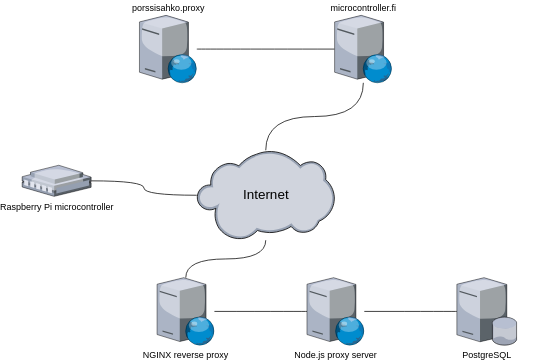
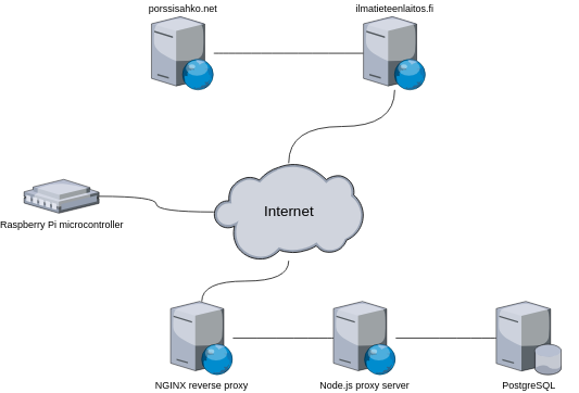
  <mxCell id="0" />
  <mxCell id="1" parent="0" />
  <mxCell id="2" value="Internet" style="verticalLabelPosition=middle;sketch=0;aspect=fixed;html=1;verticalAlign=middle;strokeColor=none;align=center;outlineConnect=0;shape=mxgraph.citrix.cloud;labelPosition=center;fontSize=18;" vertex="1" parent="1"><mxGeometry x="253" y="200" width="183.87" height="120" as="geometry" /></mxCell>
  <mxCell id="3" style="edgeStyle=orthogonalEdgeStyle;rounded=0;orthogonalLoop=1;jettySize=auto;html=1;endArrow=none;endFill=0;curved=1;" edge="1" parent="1" source="4" target="6"><mxGeometry relative="1" as="geometry" /></mxCell>
- <mxCell id="4" value="porssisahko.proxy" style="verticalLabelPosition=top;sketch=0;aspect=fixed;html=1;verticalAlign=bottom;strokeColor=none;align=center;outlineConnect=0;shape=mxgraph.citrix.web_server;labelPosition=center;" vertex="1" parent="1"><mxGeometry x="176.5" y="20" width="76.5" height="90" as="geometry" /></mxCell>
+ <mxCell id="4" value="porssisahko.net" style="verticalLabelPosition=top;sketch=0;aspect=fixed;html=1;verticalAlign=bottom;strokeColor=none;align=center;outlineConnect=0;shape=mxgraph.citrix.web_server;labelPosition=center;" vertex="1" parent="1"><mxGeometry x="176.5" y="20" width="76.5" height="90" as="geometry" /></mxCell>
  <mxCell id="5" style="edgeStyle=orthogonalEdgeStyle;shape=connector;curved=1;rounded=0;orthogonalLoop=1;jettySize=auto;html=1;labelBackgroundColor=default;strokeColor=default;fontFamily=Helvetica;fontSize=11;fontColor=default;endArrow=none;endFill=0;" edge="1" parent="1" source="6" target="2"><mxGeometry relative="1" as="geometry" /></mxCell>
- <mxCell id="6" value="microcontroller.fi" style="verticalLabelPosition=top;sketch=0;aspect=fixed;html=1;verticalAlign=bottom;strokeColor=none;align=center;outlineConnect=0;shape=mxgraph.citrix.web_server;labelPosition=center;" vertex="1" parent="1"><mxGeometry x="436.87" y="20" width="76.5" height="90" as="geometry" /></mxCell>
+ <mxCell id="6" value="ilmatieteenlaitos.fi" style="verticalLabelPosition=top;sketch=0;aspect=fixed;html=1;verticalAlign=bottom;strokeColor=none;align=center;outlineConnect=0;shape=mxgraph.citrix.web_server;labelPosition=center;" vertex="1" parent="1"><mxGeometry x="436.87" y="20" width="76.5" height="90" as="geometry" /></mxCell>
  <mxCell id="7" style="edgeStyle=orthogonalEdgeStyle;shape=connector;curved=1;rounded=0;orthogonalLoop=1;jettySize=auto;html=1;labelBackgroundColor=default;strokeColor=default;fontFamily=Helvetica;fontSize=11;fontColor=default;endArrow=none;endFill=0;" edge="1" parent="1" source="8" target="10"><mxGeometry relative="1" as="geometry" /></mxCell>
  <mxCell id="8" value="Node.js proxy server" style="verticalLabelPosition=bottom;sketch=0;aspect=fixed;html=1;verticalAlign=top;strokeColor=none;align=center;outlineConnect=0;shape=mxgraph.citrix.web_server;labelPosition=center;" vertex="1" parent="1"><mxGeometry x="400" y="370" width="76.5" height="90" as="geometry" /></mxCell>
  <mxCell id="9" style="edgeStyle=orthogonalEdgeStyle;shape=connector;curved=1;rounded=0;orthogonalLoop=1;jettySize=auto;html=1;labelBackgroundColor=default;strokeColor=default;fontFamily=Helvetica;fontSize=11;fontColor=default;endArrow=none;endFill=0;" edge="1" parent="1" source="10" target="2"><mxGeometry relative="1" as="geometry" /></mxCell>
  <mxCell id="10" value="NGINX reverse proxy" style="verticalLabelPosition=bottom;sketch=0;aspect=fixed;html=1;verticalAlign=top;strokeColor=none;align=center;outlineConnect=0;shape=mxgraph.citrix.web_server;labelPosition=center;" vertex="1" parent="1"><mxGeometry x="200" y="370" width="76.5" height="90" as="geometry" /></mxCell>
  <mxCell id="11" style="edgeStyle=orthogonalEdgeStyle;shape=connector;curved=1;rounded=0;orthogonalLoop=1;jettySize=auto;html=1;labelBackgroundColor=default;strokeColor=default;fontFamily=Helvetica;fontSize=11;fontColor=default;endArrow=none;endFill=0;" edge="1" parent="1" source="12" target="8"><mxGeometry relative="1" as="geometry" /></mxCell>
  <mxCell id="12" value="PostgreSQL" style="verticalLabelPosition=bottom;sketch=0;aspect=fixed;html=1;verticalAlign=top;strokeColor=none;align=center;outlineConnect=0;shape=mxgraph.citrix.database_server;" vertex="1" parent="1"><mxGeometry x="600" y="370" width="80" height="90" as="geometry" /></mxCell>
  <mxCell id="13" style="edgeStyle=orthogonalEdgeStyle;shape=connector;curved=1;rounded=0;orthogonalLoop=1;jettySize=auto;html=1;labelBackgroundColor=default;strokeColor=default;fontFamily=Helvetica;fontSize=11;fontColor=default;endArrow=none;endFill=0;" edge="1" parent="1" source="14" target="2"><mxGeometry relative="1" as="geometry" /></mxCell>
  <mxCell id="14" value="Raspberry Pi microcontroller" style="verticalLabelPosition=bottom;sketch=0;aspect=fixed;html=1;verticalAlign=top;strokeColor=none;align=center;outlineConnect=0;shape=mxgraph.citrix.remote_office;" vertex="1" parent="1"><mxGeometry x="20" y="220" width="92" height="41.5" as="geometry" /></mxCell>
